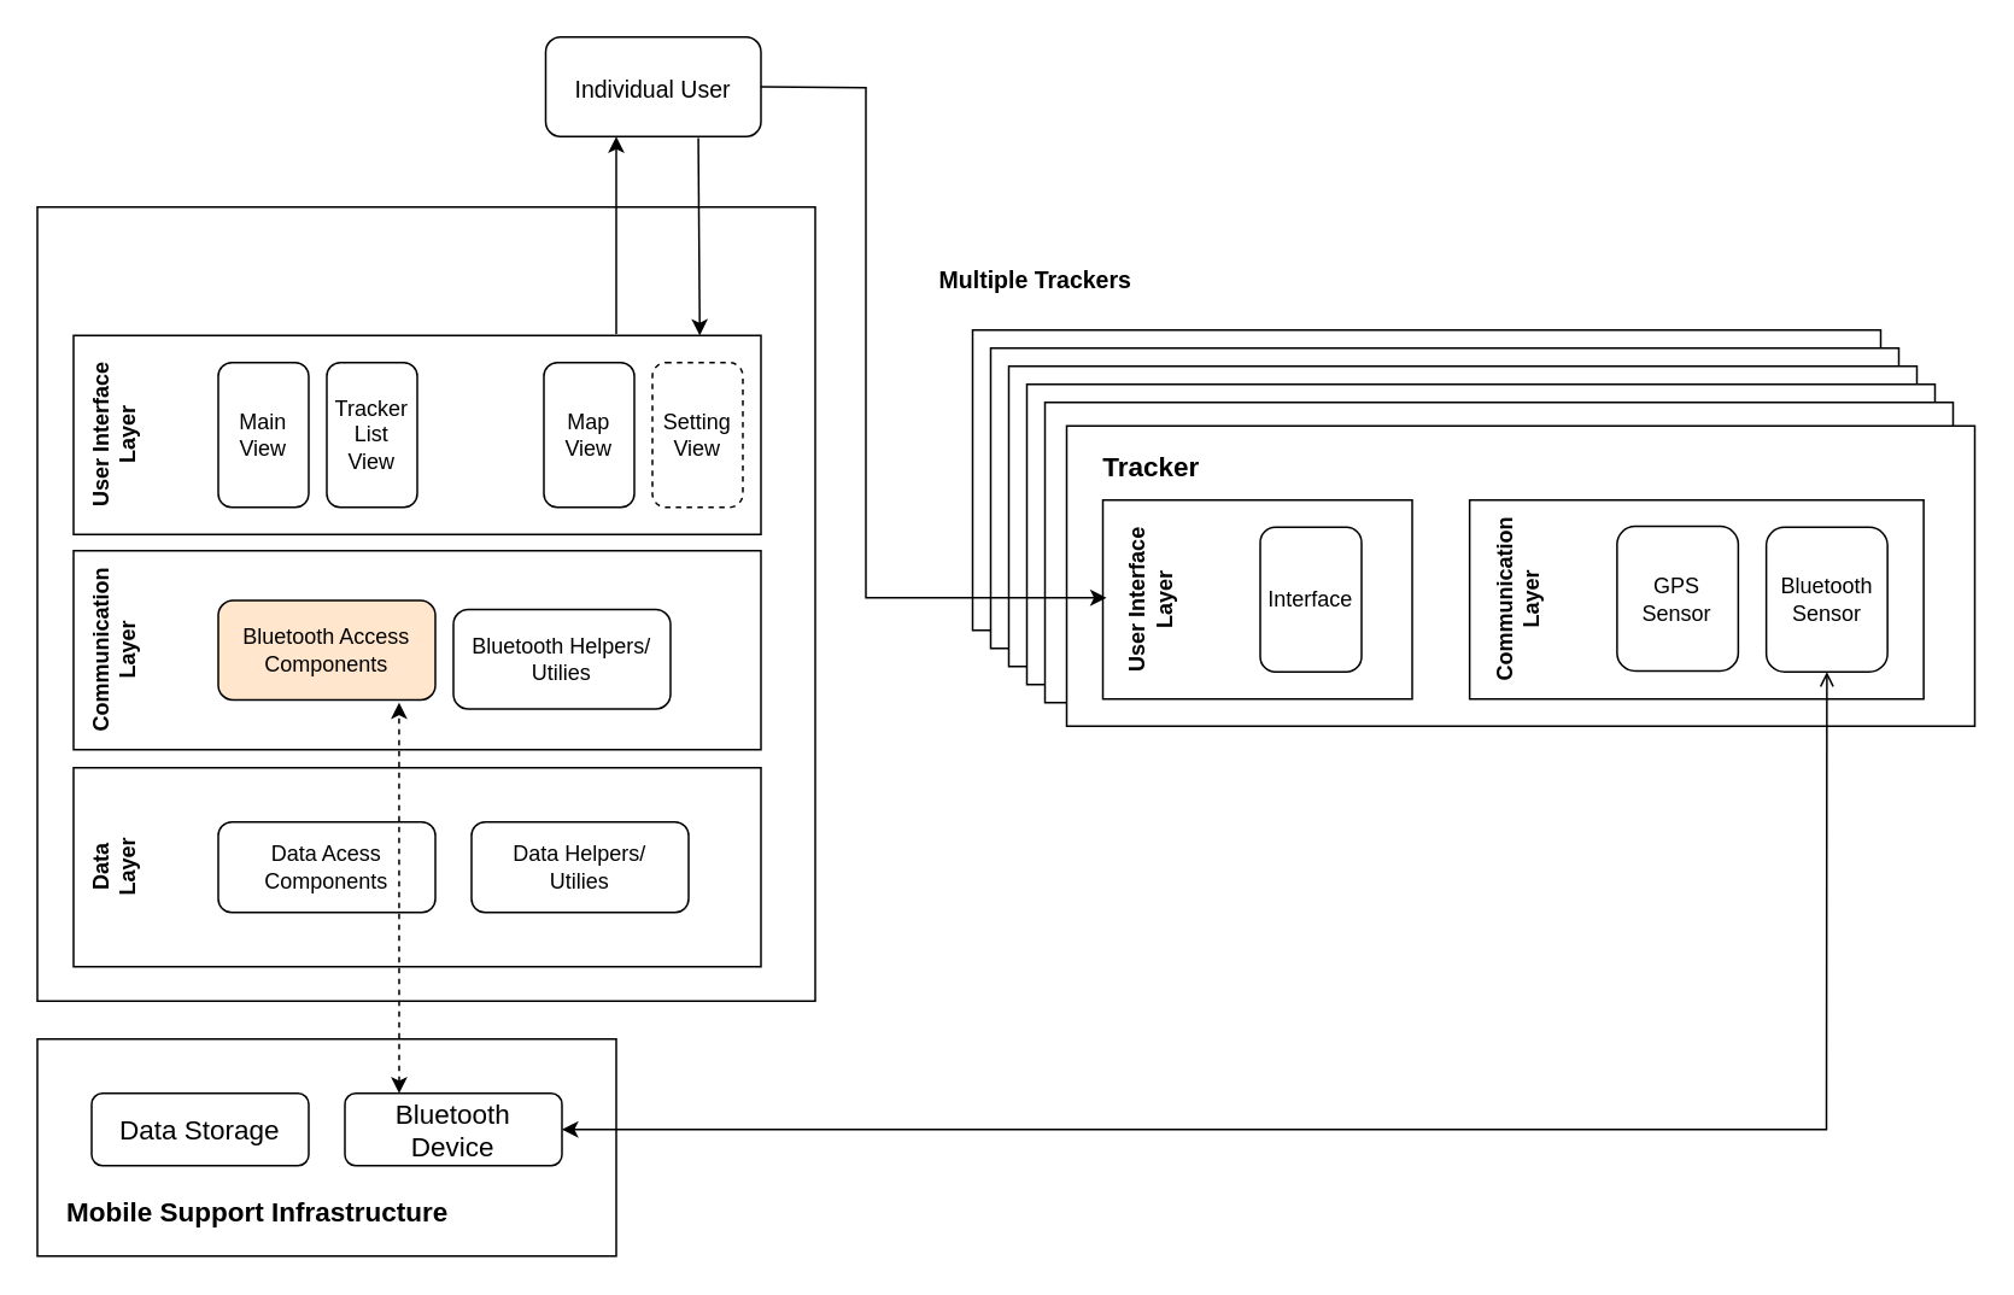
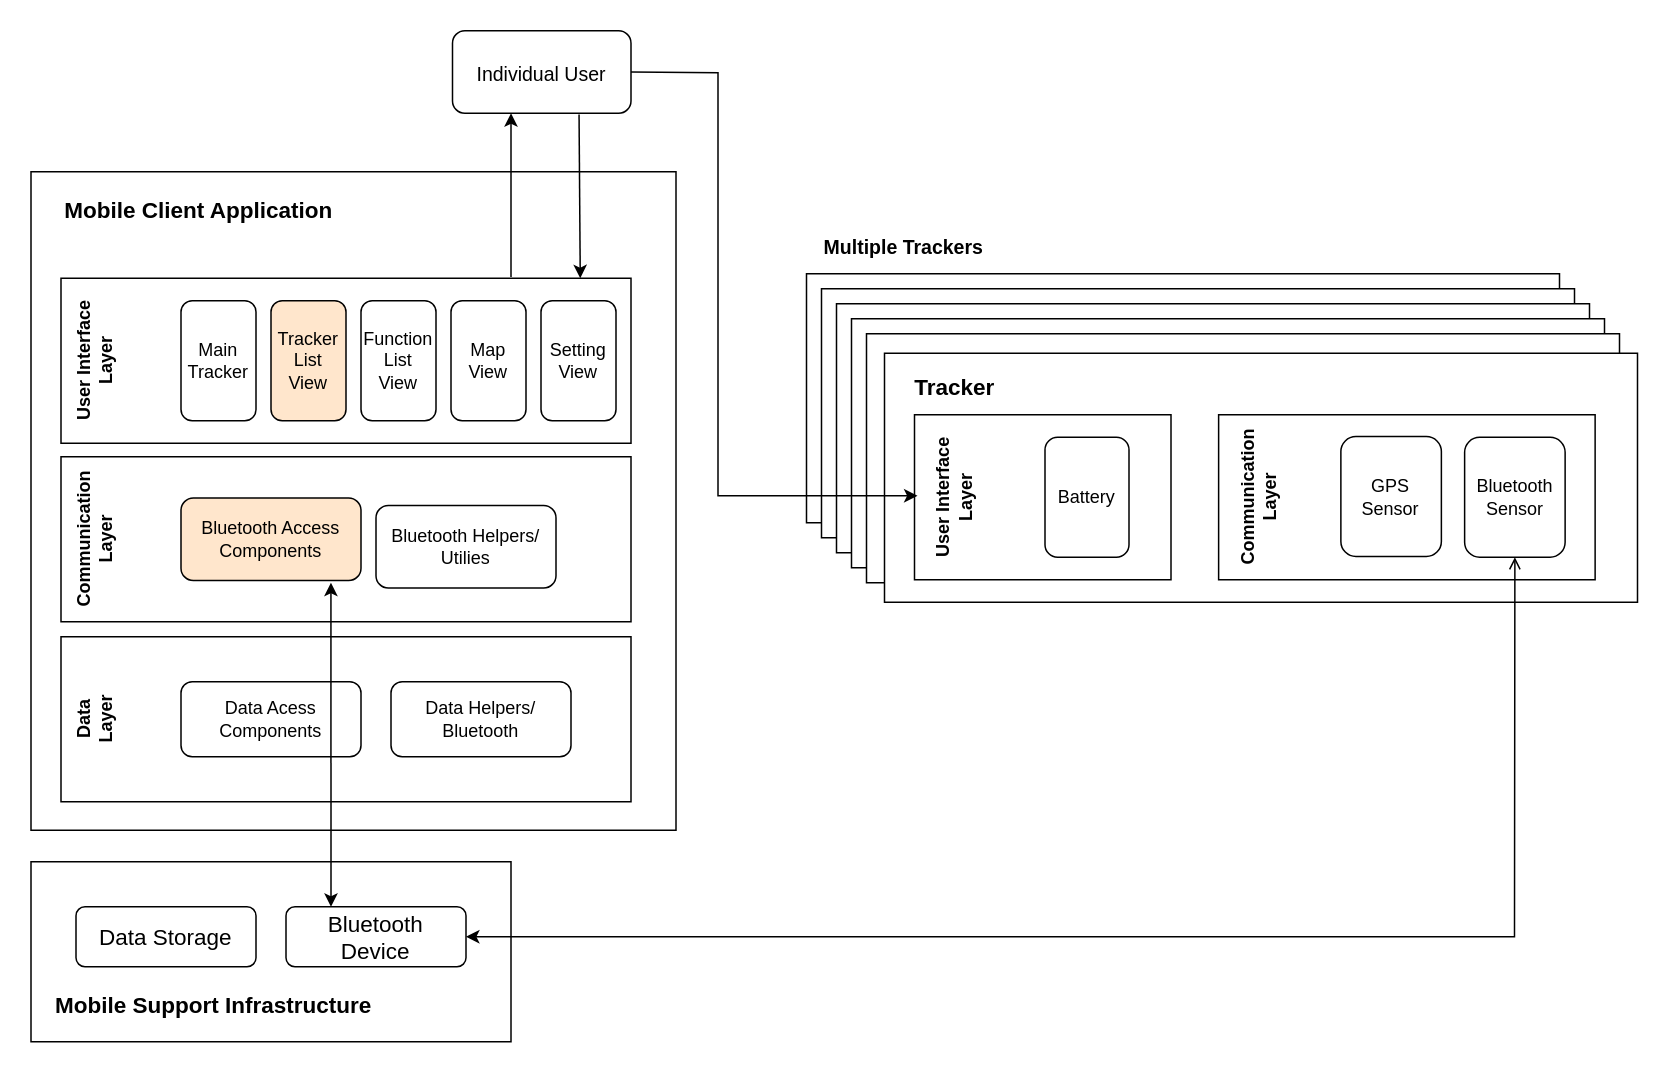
  <mxCell id="0" />
  <mxCell id="1" parent="0" />
  <mxCell id="2" value="" style="rounded=0;whiteSpace=wrap;html=1;" vertex="1" parent="1"><mxGeometry x="20" y="114" width="430" height="439" as="geometry" /></mxCell>
  <mxCell id="3" value="" style="rounded=0;whiteSpace=wrap;html=1;" vertex="1" parent="1"><mxGeometry x="40" y="185" width="380" height="110" as="geometry" /></mxCell>
  <mxCell id="4" value="&lt;b&gt;User Interface&lt;br&gt;Layer&lt;/b&gt;" style="text;html=1;strokeColor=none;fillColor=none;align=center;verticalAlign=middle;whiteSpace=wrap;rounded=0;rotation=-90;" vertex="1" parent="1"><mxGeometry x="20" y="225" width="85" height="30" as="geometry" /></mxCell>
- <mxCell id="5" value="Main&lt;br&gt;View" style="rounded=1;whiteSpace=wrap;html=1;" vertex="1" parent="1"><mxGeometry x="120" y="200" width="50" height="80" as="geometry" /></mxCell>
- <mxCell id="6" value="Tracker&lt;br&gt;List&lt;br&gt;View" style="rounded=1;whiteSpace=wrap;html=1;" vertex="1" parent="1"><mxGeometry x="180" y="200" width="50" height="80" as="geometry" /></mxCell>
+ <mxCell id="5" value="Main&lt;br&gt;Tracker" style="rounded=1;whiteSpace=wrap;html=1;" vertex="1" parent="1"><mxGeometry x="120" y="200" width="50" height="80" as="geometry" /></mxCell>
+ <mxCell id="6" value="Tracker&lt;br&gt;List&lt;br&gt;View" style="rounded=1;whiteSpace=wrap;html=1;fillColor=#ffe6cc;" vertex="1" parent="1"><mxGeometry x="180" y="200" width="50" height="80" as="geometry" /></mxCell>
+ <mxCell id="7" value="Function&lt;br&gt;List&lt;br&gt;View" style="rounded=1;whiteSpace=wrap;html=1;" vertex="1" parent="1"><mxGeometry x="240" y="200" width="50" height="80" as="geometry" /></mxCell>
  <mxCell id="8" value="Map&lt;br&gt;View" style="rounded=1;whiteSpace=wrap;html=1;" vertex="1" parent="1"><mxGeometry x="300" y="200" width="50" height="80" as="geometry" /></mxCell>
- <mxCell id="9" value="Setting&lt;br&gt;View" style="rounded=1;whiteSpace=wrap;html=1;dashed=1;" vertex="1" parent="1"><mxGeometry x="360" y="200" width="50" height="80" as="geometry" /></mxCell>
+ <mxCell id="9" value="Setting&lt;br&gt;View" style="rounded=1;whiteSpace=wrap;html=1;" vertex="1" parent="1"><mxGeometry x="360" y="200" width="50" height="80" as="geometry" /></mxCell>
  <mxCell id="10" value="" style="rounded=0;whiteSpace=wrap;html=1;" vertex="1" parent="1"><mxGeometry x="40" y="304" width="380" height="110" as="geometry" /></mxCell>
  <mxCell id="11" value="&lt;b&gt;Communication&lt;br&gt;Layer&lt;/b&gt;" style="text;html=1;strokeColor=none;fillColor=none;align=center;verticalAlign=middle;whiteSpace=wrap;rounded=0;rotation=-90;" vertex="1" parent="1"><mxGeometry x="20" y="344" width="85" height="30" as="geometry" /></mxCell>
  <mxCell id="12" value="Bluetooth Access&lt;br&gt;Components" style="rounded=1;whiteSpace=wrap;html=1;fillColor=#ffe6cc;" vertex="1" parent="1"><mxGeometry x="120" y="331.5" width="120" height="55" as="geometry" /></mxCell>
  <mxCell id="13" value="" style="rounded=0;whiteSpace=wrap;html=1;" vertex="1" parent="1"><mxGeometry x="40" y="424" width="380" height="110" as="geometry" /></mxCell>
  <mxCell id="14" value="&lt;b&gt;Data&lt;br&gt;Layer&lt;/b&gt;" style="text;html=1;strokeColor=none;fillColor=none;align=center;verticalAlign=middle;whiteSpace=wrap;rounded=0;rotation=-90;" vertex="1" parent="1"><mxGeometry x="20" y="464" width="85" height="30" as="geometry" /></mxCell>
  <mxCell id="15" value="Data Acess&lt;br&gt;Components" style="rounded=1;whiteSpace=wrap;html=1;" vertex="1" parent="1"><mxGeometry x="120" y="454" width="120" height="50" as="geometry" /></mxCell>
- <mxCell id="16" value="Data Helpers/&lt;br&gt;Utilies" style="rounded=1;whiteSpace=wrap;html=1;" vertex="1" parent="1"><mxGeometry x="260" y="454" width="120" height="50" as="geometry" /></mxCell>
+ <mxCell id="16" value="Data Helpers/&lt;br&gt;Bluetooth" style="rounded=1;whiteSpace=wrap;html=1;" vertex="1" parent="1"><mxGeometry x="260" y="454" width="120" height="50" as="geometry" /></mxCell>
  <mxCell id="17" value="Bluetooth Helpers/&lt;br&gt;Utilies" style="rounded=1;whiteSpace=wrap;html=1;" vertex="1" parent="1"><mxGeometry x="250" y="336.5" width="120" height="55" as="geometry" /></mxCell>
+ <mxCell id="18" value="&lt;b&gt;&lt;font style=&quot;font-size: 15px&quot;&gt;Mobile Client Application&lt;/font&gt;&lt;/b&gt;" style="text;html=1;strokeColor=none;fillColor=none;align=center;verticalAlign=middle;whiteSpace=wrap;rounded=0;" vertex="1" parent="1"><mxGeometry x="32.5" y="124" width="197.5" height="30" as="geometry" /></mxCell>
  <mxCell id="19" value="" style="rounded=0;whiteSpace=wrap;html=1;fontSize=15;" vertex="1" parent="1"><mxGeometry x="20" y="574" width="320" height="120" as="geometry" /></mxCell>
  <mxCell id="20" value="&lt;b&gt;&lt;font style=&quot;font-size: 15px&quot;&gt;Mobile Support Infrastructure&lt;/font&gt;&lt;/b&gt;" style="text;html=1;strokeColor=none;fillColor=none;align=center;verticalAlign=middle;whiteSpace=wrap;rounded=0;" vertex="1" parent="1"><mxGeometry x="32.5" y="654" width="217.5" height="30" as="geometry" /></mxCell>
  <mxCell id="21" value="Data Storage" style="rounded=1;whiteSpace=wrap;html=1;fontSize=15;" vertex="1" parent="1"><mxGeometry x="50" y="604" width="120" height="40" as="geometry" /></mxCell>
  <mxCell id="22" value="Bluetooth&lt;br&gt;Device" style="rounded=1;whiteSpace=wrap;html=1;fontSize=15;" vertex="1" parent="1"><mxGeometry x="190" y="604" width="120" height="40" as="geometry" /></mxCell>
  <mxCell id="23" value="" style="rounded=1;whiteSpace=wrap;html=1;fontSize=15;" vertex="1" parent="1"><mxGeometry x="301" y="20" width="119" height="55" as="geometry" /></mxCell>
  <mxCell id="24" value="&lt;font style=&quot;font-size: 13px&quot;&gt;Individual User&lt;/font&gt;" style="text;html=1;strokeColor=none;fillColor=none;align=center;verticalAlign=middle;whiteSpace=wrap;rounded=0;fontSize=15;" vertex="1" parent="1"><mxGeometry x="309" y="32.5" width="103" height="30" as="geometry" /></mxCell>
  <mxCell id="25" value="" style="endArrow=classic;html=1;rounded=0;fontSize=15;exitX=0.709;exitY=1.015;exitDx=0;exitDy=0;exitPerimeter=0;entryX=0.911;entryY=0;entryDx=0;entryDy=0;entryPerimeter=0;" edge="1" parent="1" source="23" target="3"><mxGeometry width="50" height="50" relative="1" as="geometry"><mxPoint x="438" y="214" as="sourcePoint" /><mxPoint x="488" y="164" as="targetPoint" /></mxGeometry></mxCell>
  <mxCell id="26" value="" style="endArrow=classic;html=1;rounded=0;fontSize=15;entryX=0.911;entryY=0;entryDx=0;entryDy=0;entryPerimeter=0;" edge="1" parent="1"><mxGeometry width="50" height="50" relative="1" as="geometry"><mxPoint x="340" y="184.17" as="sourcePoint" /><mxPoint x="340.001" y="74.995" as="targetPoint" /></mxGeometry></mxCell>
  <mxCell id="27" value="" style="rounded=0;whiteSpace=wrap;html=1;fontSize=13;" vertex="1" parent="1"><mxGeometry x="537" y="182" width="502" height="166" as="geometry" /></mxCell>
  <mxCell id="28" value="" style="rounded=0;whiteSpace=wrap;html=1;fontSize=13;" vertex="1" parent="1"><mxGeometry x="547" y="192" width="502" height="166" as="geometry" /></mxCell>
  <mxCell id="29" value="" style="rounded=0;whiteSpace=wrap;html=1;fontSize=13;" vertex="1" parent="1"><mxGeometry x="557" y="202" width="502" height="166" as="geometry" /></mxCell>
  <mxCell id="30" value="" style="rounded=0;whiteSpace=wrap;html=1;fontSize=13;" vertex="1" parent="1"><mxGeometry x="567" y="212" width="502" height="166" as="geometry" /></mxCell>
  <mxCell id="31" value="" style="rounded=0;whiteSpace=wrap;html=1;fontSize=13;" vertex="1" parent="1"><mxGeometry x="577" y="222" width="502" height="166" as="geometry" /></mxCell>
  <mxCell id="32" value="" style="rounded=0;whiteSpace=wrap;html=1;fontSize=13;" vertex="1" parent="1"><mxGeometry x="589" y="235" width="502" height="166" as="geometry" /></mxCell>
  <mxCell id="33" value="&lt;b&gt;&lt;font style=&quot;font-size: 15px&quot;&gt;Tracker&lt;/font&gt;&lt;/b&gt;" style="text;html=1;strokeColor=none;fillColor=none;align=center;verticalAlign=middle;whiteSpace=wrap;rounded=0;" vertex="1" parent="1"><mxGeometry x="537" y="242" width="197.5" height="30" as="geometry" /></mxCell>
  <mxCell id="34" value="" style="rounded=0;whiteSpace=wrap;html=1;" vertex="1" parent="1"><mxGeometry x="609" y="276" width="171" height="110" as="geometry" /></mxCell>
  <mxCell id="35" value="&lt;b&gt;User Interface&lt;br&gt;Layer&lt;/b&gt;" style="text;html=1;strokeColor=none;fillColor=none;align=center;verticalAlign=middle;whiteSpace=wrap;rounded=0;rotation=-90;" vertex="1" parent="1"><mxGeometry x="593.25" y="316" width="85" height="30" as="geometry" /></mxCell>
- <mxCell id="36" value="Interface" style="rounded=1;whiteSpace=wrap;html=1;" vertex="1" parent="1"><mxGeometry x="696" y="291" width="56" height="80" as="geometry" /></mxCell>
+ <mxCell id="36" value="Battery" style="rounded=1;whiteSpace=wrap;html=1;" vertex="1" parent="1"><mxGeometry x="696" y="291" width="56" height="80" as="geometry" /></mxCell>
  <mxCell id="37" value="" style="rounded=0;whiteSpace=wrap;html=1;" vertex="1" parent="1"><mxGeometry x="811.75" y="276" width="251" height="110" as="geometry" /></mxCell>
  <mxCell id="38" value="&lt;b&gt;Communication&lt;br&gt;Layer&lt;/b&gt;" style="text;html=1;strokeColor=none;fillColor=none;align=center;verticalAlign=middle;whiteSpace=wrap;rounded=0;rotation=-90;" vertex="1" parent="1"><mxGeometry x="796" y="316" width="85" height="30" as="geometry" /></mxCell>
  <mxCell id="39" value="Bluetooth&lt;br&gt;Sensor" style="rounded=1;whiteSpace=wrap;html=1;" vertex="1" parent="1"><mxGeometry x="975.75" y="291" width="67" height="80" as="geometry" /></mxCell>
  <mxCell id="40" value="GPS&lt;br&gt;Sensor" style="rounded=1;whiteSpace=wrap;html=1;" vertex="1" parent="1"><mxGeometry x="893.25" y="290.5" width="67" height="80" as="geometry" /></mxCell>
- <mxCell id="41" value="&lt;b&gt;&lt;font style=&quot;font-size: 13px&quot;&gt;Multiple Trackers&lt;/font&gt;&lt;/b&gt;" style="text;html=1;strokeColor=none;fillColor=none;align=center;verticalAlign=middle;whiteSpace=wrap;rounded=0;fontSize=13;" vertex="1" parent="1"><mxGeometry x="478" y="139" width="188" height="30" as="geometry" /></mxCell>
+ <mxCell id="41" value="&lt;b&gt;&lt;font style=&quot;font-size: 13px&quot;&gt;Multiple Trackers&lt;/font&gt;&lt;/b&gt;" style="text;html=1;strokeColor=none;fillColor=none;align=center;verticalAlign=middle;whiteSpace=wrap;rounded=0;fontSize=13;" vertex="1" parent="1"><mxGeometry x="508" y="149" width="188" height="30" as="geometry" /></mxCell>
  <mxCell id="42" value="" style="endArrow=classic;html=1;rounded=0;fontSize=13;exitX=1;exitY=0.5;exitDx=0;exitDy=0;" edge="1" parent="1" source="23"><mxGeometry width="50" height="50" relative="1" as="geometry"><mxPoint x="561" y="380" as="sourcePoint" /><mxPoint x="611" y="330" as="targetPoint" /><Array as="points"><mxPoint x="478" y="48" /><mxPoint x="478" y="330" /></Array></mxGeometry></mxCell>
  <mxCell id="43" value="" style="endArrow=open;startArrow=classic;html=1;rounded=0;fontSize=13;exitX=1;exitY=0.5;exitDx=0;exitDy=0;entryX=0.5;entryY=1;entryDx=0;entryDy=0;" edge="1" parent="1" source="22" target="39"><mxGeometry width="50" height="50" relative="1" as="geometry"><mxPoint x="561" y="380" as="sourcePoint" /><mxPoint x="611" y="330" as="targetPoint" /><Array as="points"><mxPoint x="1009" y="624" /></Array></mxGeometry></mxCell>
- <mxCell id="44" value="" style="endArrow=classic;startArrow=classic;html=1;rounded=0;fontSize=13;exitX=0.25;exitY=0;exitDx=0;exitDy=0;entryX=0.833;entryY=1.027;entryDx=0;entryDy=0;entryPerimeter=0;dashed=1;" edge="1" parent="1" source="22" target="12"><mxGeometry width="50" height="50" relative="1" as="geometry"><mxPoint x="486" y="366" as="sourcePoint" /><mxPoint x="536" y="316" as="targetPoint" /></mxGeometry></mxCell>
+ <mxCell id="44" value="" style="endArrow=classic;startArrow=classic;html=1;rounded=0;fontSize=13;exitX=0.25;exitY=0;exitDx=0;exitDy=0;entryX=0.833;entryY=1.027;entryDx=0;entryDy=0;entryPerimeter=0;" edge="1" parent="1" source="22" target="12"><mxGeometry width="50" height="50" relative="1" as="geometry"><mxPoint x="486" y="366" as="sourcePoint" /><mxPoint x="536" y="316" as="targetPoint" /></mxGeometry></mxCell>
